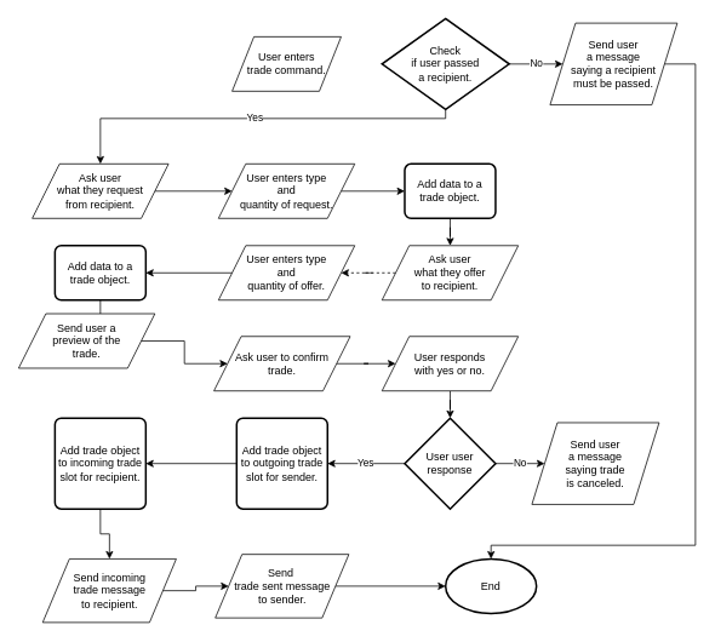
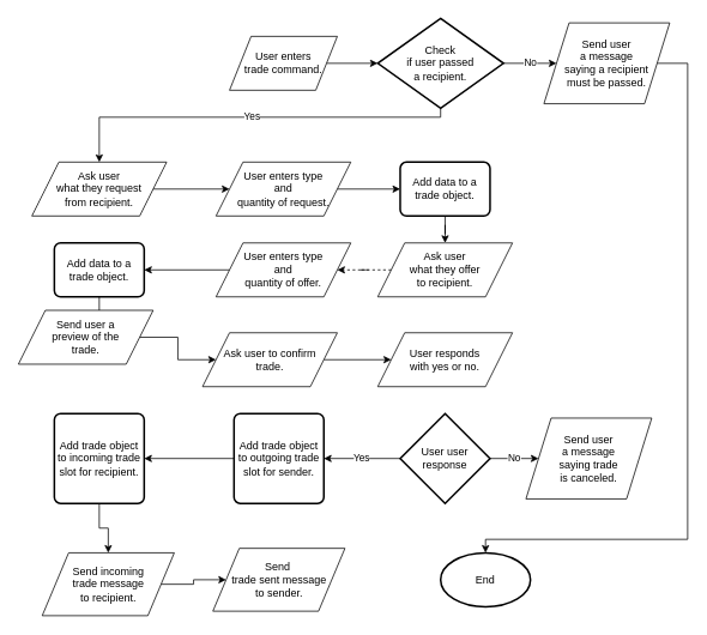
  <mxCell id="0" />
  <mxCell id="1" parent="0" />
+ <mxCell id="2" value="" style="edgeStyle=orthogonalEdgeStyle;rounded=0;orthogonalLoop=1;jettySize=auto;html=1;" edge="1" parent="1" source="3" target="6"><mxGeometry relative="1" as="geometry" /></mxCell>
  <mxCell id="3" value="User enters &lt;br&gt;trade command.&lt;br&gt;" style="shape=parallelogram;perimeter=parallelogramPerimeter;whiteSpace=wrap;html=1;" vertex="1" parent="1"><mxGeometry x="255" y="40" width="120" height="60" as="geometry" /></mxCell>
  <mxCell id="4" value="No&lt;br&gt;" style="edgeStyle=orthogonalEdgeStyle;rounded=0;orthogonalLoop=1;jettySize=auto;html=1;entryX=0;entryY=0.5;entryDx=0;entryDy=0;" edge="1" parent="1" source="6" target="8"><mxGeometry relative="1" as="geometry"><mxPoint x="465" y="70" as="targetPoint" /></mxGeometry></mxCell>
  <mxCell id="5" value="Yes&lt;br&gt;" style="edgeStyle=orthogonalEdgeStyle;rounded=0;orthogonalLoop=1;jettySize=auto;html=1;entryX=0.5;entryY=0;entryDx=0;entryDy=0;" edge="1" parent="1" source="6" target="10"><mxGeometry relative="1" as="geometry"><mxPoint x="315" y="180" as="targetPoint" /><Array as="points"><mxPoint x="490" y="130" /><mxPoint x="110" y="130" /></Array></mxGeometry></mxCell>
  <mxCell id="6" value="Check &lt;br&gt;if user passed&lt;br&gt;a recipient." style="strokeWidth=2;html=1;shape=mxgraph.flowchart.decision;whiteSpace=wrap;" vertex="1" parent="1"><mxGeometry x="420" y="20" width="140" height="100" as="geometry" /></mxCell>
  <mxCell id="7" value="" style="edgeStyle=orthogonalEdgeStyle;rounded=0;orthogonalLoop=1;jettySize=auto;html=1;entryX=0.5;entryY=0;entryDx=0;entryDy=0;entryPerimeter=0;" edge="1" parent="1" source="8" target="35"><mxGeometry relative="1" as="geometry"><mxPoint x="839" y="70" as="targetPoint" /><Array as="points"><mxPoint x="765" y="70" /><mxPoint x="765" y="600" /><mxPoint x="540" y="600" /></Array></mxGeometry></mxCell>
  <mxCell id="8" value="&lt;span&gt;Send user &lt;br&gt;a message &lt;br&gt;saying&amp;nbsp;&lt;/span&gt;&lt;span&gt;a recipient &lt;br&gt;must be passed.&lt;/span&gt;" style="shape=parallelogram;perimeter=parallelogramPerimeter;whiteSpace=wrap;html=1;" vertex="1" parent="1"><mxGeometry x="605" y="25" width="140" height="90" as="geometry" /></mxCell>
  <mxCell id="9" value="" style="edgeStyle=orthogonalEdgeStyle;rounded=0;orthogonalLoop=1;jettySize=auto;html=1;" edge="1" parent="1" source="10" target="12"><mxGeometry relative="1" as="geometry" /></mxCell>
  <mxCell id="10" value="Ask user &lt;br&gt;what they request &lt;br&gt;from recipient." style="shape=parallelogram;perimeter=parallelogramPerimeter;whiteSpace=wrap;html=1;" vertex="1" parent="1"><mxGeometry x="35" y="180" width="150" height="60" as="geometry" /></mxCell>
  <mxCell id="11" value="" style="edgeStyle=orthogonalEdgeStyle;rounded=0;orthogonalLoop=1;jettySize=auto;html=1;" edge="1" parent="1" source="12" target="14"><mxGeometry relative="1" as="geometry" /></mxCell>
  <mxCell id="12" value="User enters type &lt;br&gt;and &lt;br&gt;quantity of request." style="shape=parallelogram;perimeter=parallelogramPerimeter;whiteSpace=wrap;html=1;" vertex="1" parent="1"><mxGeometry x="240" y="180" width="150" height="60" as="geometry" /></mxCell>
  <mxCell id="13" value="" style="edgeStyle=orthogonalEdgeStyle;rounded=0;orthogonalLoop=1;jettySize=auto;html=1;" edge="1" parent="1" source="14" target="16"><mxGeometry relative="1" as="geometry" /></mxCell>
  <mxCell id="14" value="Add data to a trade object." style="rounded=1;whiteSpace=wrap;html=1;absoluteArcSize=1;arcSize=14;strokeWidth=2;" vertex="1" parent="1"><mxGeometry x="445" y="180" width="100" height="60" as="geometry" /></mxCell>
  <mxCell id="15" value="" style="edgeStyle=orthogonalEdgeStyle;rounded=0;orthogonalLoop=1;jettySize=auto;html=1;dashed=1;" edge="1" parent="1" source="16" target="18"><mxGeometry relative="1" as="geometry" /></mxCell>
  <mxCell id="16" value="Ask user &lt;br&gt;what they offer&lt;br&gt;to recipient." style="shape=parallelogram;perimeter=parallelogramPerimeter;whiteSpace=wrap;html=1;" vertex="1" parent="1"><mxGeometry x="420" y="270" width="150" height="60" as="geometry" /></mxCell>
  <mxCell id="17" value="" style="edgeStyle=orthogonalEdgeStyle;rounded=0;orthogonalLoop=1;jettySize=auto;html=1;" edge="1" parent="1" source="18" target="20"><mxGeometry relative="1" as="geometry" /></mxCell>
  <mxCell id="18" value="User enters type &lt;br&gt;and &lt;br&gt;quantity of offer." style="shape=parallelogram;perimeter=parallelogramPerimeter;whiteSpace=wrap;html=1;" vertex="1" parent="1"><mxGeometry x="240" y="270" width="150" height="60" as="geometry" /></mxCell>
  <mxCell id="19" value="" style="edgeStyle=orthogonalEdgeStyle;rounded=0;orthogonalLoop=1;jettySize=auto;html=1;" edge="1" parent="1" source="20" target="22"><mxGeometry relative="1" as="geometry" /></mxCell>
  <mxCell id="20" value="Add data to a trade object." style="rounded=1;whiteSpace=wrap;html=1;absoluteArcSize=1;arcSize=14;strokeWidth=2;" vertex="1" parent="1"><mxGeometry x="60" y="270" width="100" height="60" as="geometry" /></mxCell>
  <mxCell id="21" value="" style="edgeStyle=orthogonalEdgeStyle;rounded=0;orthogonalLoop=1;jettySize=auto;html=1;" edge="1" parent="1" source="22" target="24"><mxGeometry relative="1" as="geometry" /></mxCell>
  <mxCell id="22" value="Send user a&lt;br&gt;preview of the&lt;br&gt;trade." style="shape=parallelogram;perimeter=parallelogramPerimeter;whiteSpace=wrap;html=1;" vertex="1" parent="1"><mxGeometry x="20" y="345" width="150" height="60" as="geometry" /></mxCell>
  <mxCell id="23" value="" style="edgeStyle=orthogonalEdgeStyle;rounded=0;orthogonalLoop=1;jettySize=auto;html=1;" edge="1" parent="1" source="24" target="26"><mxGeometry relative="1" as="geometry" /></mxCell>
- <mxCell id="24" value="Ask user to confirm&lt;br&gt;trade.&lt;br&gt;" style="shape=parallelogram;perimeter=parallelogramPerimeter;whiteSpace=wrap;html=1;" vertex="1" parent="1"><mxGeometry x="235" y="370" width="150" height="60" as="geometry" /></mxCell>
- <mxCell id="25" value="" style="edgeStyle=orthogonalEdgeStyle;rounded=0;orthogonalLoop=1;jettySize=auto;html=1;" edge="1" parent="1" source="26" target="29"><mxGeometry relative="1" as="geometry" /></mxCell>
+ <mxCell id="24" value="Ask user to confirm&lt;br&gt;trade.&lt;br&gt;" style="shape=parallelogram;perimeter=parallelogramPerimeter;whiteSpace=wrap;html=1;" vertex="1" parent="1"><mxGeometry x="225" y="370" width="150" height="60" as="geometry" /></mxCell>
  <mxCell id="26" value="User responds &lt;br&gt;with yes or no.&lt;br&gt;" style="shape=parallelogram;perimeter=parallelogramPerimeter;whiteSpace=wrap;html=1;" vertex="1" parent="1"><mxGeometry x="420" y="370" width="150" height="60" as="geometry" /></mxCell>
  <mxCell id="27" value="Yes" style="edgeStyle=orthogonalEdgeStyle;rounded=0;orthogonalLoop=1;jettySize=auto;html=1;" edge="1" parent="1" source="29" target="31"><mxGeometry relative="1" as="geometry" /></mxCell>
  <mxCell id="28" value="No" style="edgeStyle=orthogonalEdgeStyle;rounded=0;orthogonalLoop=1;jettySize=auto;html=1;" edge="1" parent="1" source="29" target="34"><mxGeometry relative="1" as="geometry" /></mxCell>
  <mxCell id="29" value="User user response" style="strokeWidth=2;html=1;shape=mxgraph.flowchart.decision;whiteSpace=wrap;" vertex="1" parent="1"><mxGeometry x="445" y="460" width="100" height="100" as="geometry" /></mxCell>
  <mxCell id="30" value="" style="edgeStyle=orthogonalEdgeStyle;rounded=0;orthogonalLoop=1;jettySize=auto;html=1;" edge="1" parent="1" source="31" target="33"><mxGeometry relative="1" as="geometry" /></mxCell>
  <mxCell id="31" value="Add trade object to outgoing trade slot for sender." style="rounded=1;whiteSpace=wrap;html=1;absoluteArcSize=1;arcSize=14;strokeWidth=2;" vertex="1" parent="1"><mxGeometry x="260" y="460" width="100" height="100" as="geometry" /></mxCell>
  <mxCell id="32" value="" style="edgeStyle=orthogonalEdgeStyle;rounded=0;orthogonalLoop=1;jettySize=auto;html=1;" edge="1" parent="1" source="33" target="37"><mxGeometry relative="1" as="geometry" /></mxCell>
  <mxCell id="33" value="&lt;span&gt;Add trade object to incoming trade slot for recipient.&lt;/span&gt;" style="rounded=1;whiteSpace=wrap;html=1;absoluteArcSize=1;arcSize=14;strokeWidth=2;" vertex="1" parent="1"><mxGeometry x="60" y="460" width="100" height="100" as="geometry" /></mxCell>
  <mxCell id="34" value="&lt;span&gt;Send user &lt;br&gt;a message &lt;br&gt;saying trade &lt;br&gt;is canceled&lt;/span&gt;&lt;span&gt;.&lt;/span&gt;" style="shape=parallelogram;perimeter=parallelogramPerimeter;whiteSpace=wrap;html=1;" vertex="1" parent="1"><mxGeometry x="585" y="465" width="140" height="90" as="geometry" /></mxCell>
  <mxCell id="35" value="End&lt;br&gt;" style="strokeWidth=2;html=1;shape=mxgraph.flowchart.start_1;whiteSpace=wrap;" vertex="1" parent="1"><mxGeometry x="490" y="615" width="100" height="60" as="geometry" /></mxCell>
  <mxCell id="36" value="" style="edgeStyle=orthogonalEdgeStyle;rounded=0;orthogonalLoop=1;jettySize=auto;html=1;" edge="1" parent="1" source="37" target="39"><mxGeometry relative="1" as="geometry" /></mxCell>
  <mxCell id="37" value="Send incoming &lt;br&gt;trade message &lt;br&gt;to recipient." style="shape=parallelogram;perimeter=parallelogramPerimeter;whiteSpace=wrap;html=1;" vertex="1" parent="1"><mxGeometry x="46.5" y="615" width="147" height="70" as="geometry" /></mxCell>
- <mxCell id="38" style="edgeStyle=orthogonalEdgeStyle;rounded=0;orthogonalLoop=1;jettySize=auto;html=1;entryX=0;entryY=0.5;entryDx=0;entryDy=0;entryPerimeter=0;" edge="1" parent="1" source="39" target="35"><mxGeometry relative="1" as="geometry" /></mxCell>
  <mxCell id="39" value="Send&amp;nbsp;&lt;br&gt;trade sent message&lt;br&gt;to sender." style="shape=parallelogram;perimeter=parallelogramPerimeter;whiteSpace=wrap;html=1;" vertex="1" parent="1"><mxGeometry x="236.5" y="610" width="147" height="70" as="geometry" /></mxCell>
